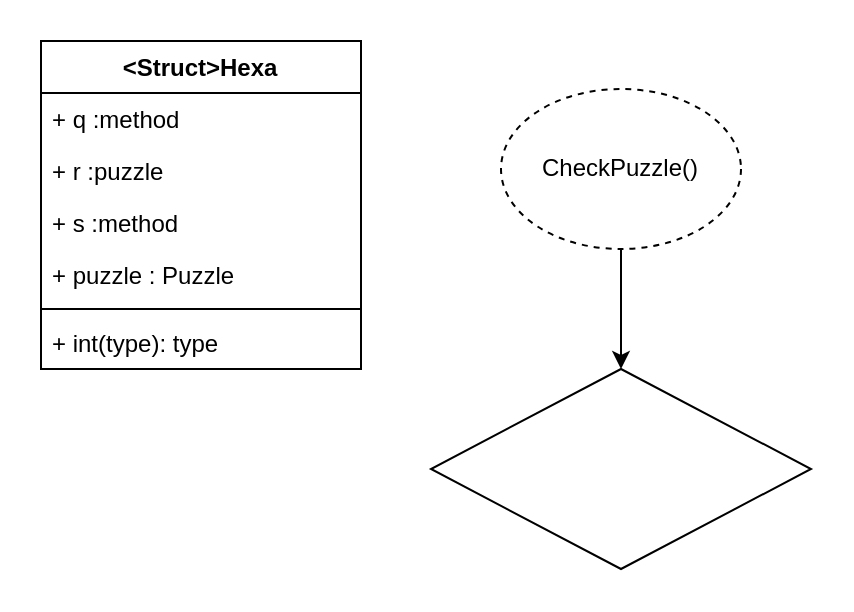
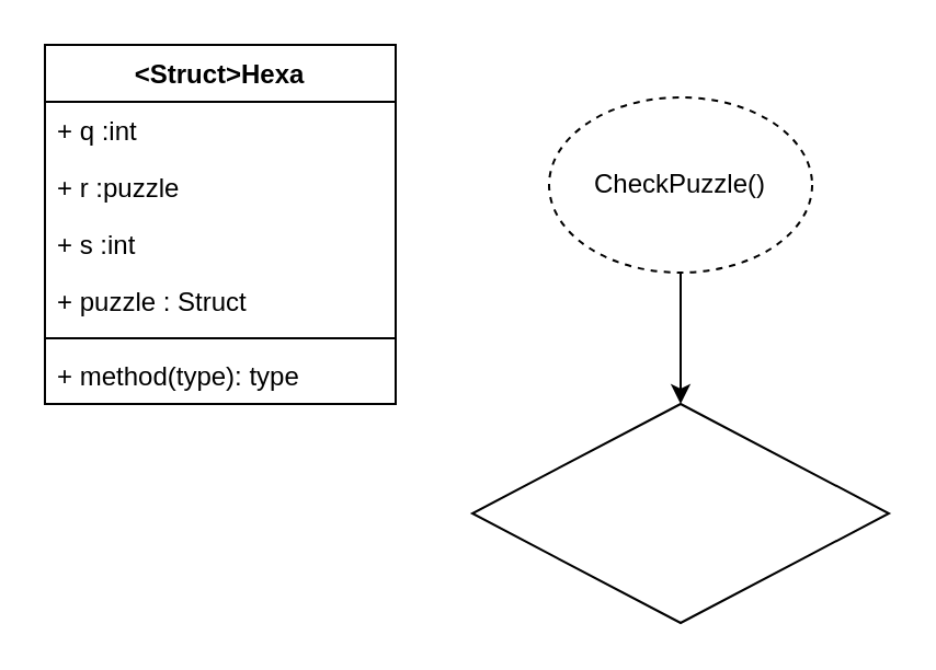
  <mxCell id="0" />
  <mxCell id="1" parent="0" />
  <mxCell id="2" style="edgeStyle=orthogonalEdgeStyle;rounded=0;orthogonalLoop=1;jettySize=auto;html=1;" parent="1" source="3" target="4" edge="1"><mxGeometry relative="1" as="geometry"><mxPoint x="310" y="174" as="targetPoint" /></mxGeometry></mxCell>
  <mxCell id="3" value="CheckPuzzle()" style="ellipse;whiteSpace=wrap;html=1;dashed=1;" parent="1" vertex="1"><mxGeometry x="250" y="44" width="120" height="80" as="geometry" /></mxCell>
  <mxCell id="4" value="" style="rhombus;whiteSpace=wrap;html=1;" parent="1" vertex="1"><mxGeometry x="215" y="184" width="190" height="100" as="geometry" /></mxCell>
  <mxCell id="5" value="&lt;Struct&gt;Hexa" style="swimlane;fontStyle=1;align=center;verticalAlign=top;childLayout=stackLayout;horizontal=1;startSize=26;horizontalStack=0;resizeParent=1;resizeParentMax=0;resizeLast=0;collapsible=1;marginBottom=0;" vertex="1" parent="1"><mxGeometry x="20" y="20" width="160" height="164" as="geometry" /></mxCell>
- <mxCell id="6" value="+ q :method" style="text;strokeColor=none;fillColor=none;align=left;verticalAlign=top;spacingLeft=4;spacingRight=4;overflow=hidden;rotatable=0;points=[[0,0.5],[1,0.5]];portConstraint=eastwest;" vertex="1" parent="5"><mxGeometry y="26" width="160" height="26" as="geometry" /></mxCell>
+ <mxCell id="6" value="+ q :int" style="text;strokeColor=none;fillColor=none;align=left;verticalAlign=top;spacingLeft=4;spacingRight=4;overflow=hidden;rotatable=0;points=[[0,0.5],[1,0.5]];portConstraint=eastwest;" vertex="1" parent="5"><mxGeometry y="26" width="160" height="26" as="geometry" /></mxCell>
  <mxCell id="7" value="+ r :puzzle" style="text;strokeColor=none;fillColor=none;align=left;verticalAlign=top;spacingLeft=4;spacingRight=4;overflow=hidden;rotatable=0;points=[[0,0.5],[1,0.5]];portConstraint=eastwest;" vertex="1" parent="5"><mxGeometry y="52" width="160" height="26" as="geometry" /></mxCell>
- <mxCell id="8" value="+ s :method" style="text;strokeColor=none;fillColor=none;align=left;verticalAlign=top;spacingLeft=4;spacingRight=4;overflow=hidden;rotatable=0;points=[[0,0.5],[1,0.5]];portConstraint=eastwest;" vertex="1" parent="5"><mxGeometry y="78" width="160" height="26" as="geometry" /></mxCell>
- <mxCell id="9" value="+ puzzle : Puzzle " style="text;strokeColor=none;fillColor=none;align=left;verticalAlign=top;spacingLeft=4;spacingRight=4;overflow=hidden;rotatable=0;points=[[0,0.5],[1,0.5]];portConstraint=eastwest;" vertex="1" parent="5"><mxGeometry y="104" width="160" height="26" as="geometry" /></mxCell>
+ <mxCell id="8" value="+ s :int" style="text;strokeColor=none;fillColor=none;align=left;verticalAlign=top;spacingLeft=4;spacingRight=4;overflow=hidden;rotatable=0;points=[[0,0.5],[1,0.5]];portConstraint=eastwest;" vertex="1" parent="5"><mxGeometry y="78" width="160" height="26" as="geometry" /></mxCell>
+ <mxCell id="9" value="+ puzzle : Struct " style="text;strokeColor=none;fillColor=none;align=left;verticalAlign=top;spacingLeft=4;spacingRight=4;overflow=hidden;rotatable=0;points=[[0,0.5],[1,0.5]];portConstraint=eastwest;" vertex="1" parent="5"><mxGeometry y="104" width="160" height="26" as="geometry" /></mxCell>
  <mxCell id="10" value="" style="line;strokeWidth=1;fillColor=none;align=left;verticalAlign=middle;spacingTop=-1;spacingLeft=3;spacingRight=3;rotatable=0;labelPosition=right;points=[];portConstraint=eastwest;" vertex="1" parent="5"><mxGeometry y="130" width="160" height="8" as="geometry" /></mxCell>
- <mxCell id="11" value="+ int(type): type" style="text;strokeColor=none;fillColor=none;align=left;verticalAlign=top;spacingLeft=4;spacingRight=4;overflow=hidden;rotatable=0;points=[[0,0.5],[1,0.5]];portConstraint=eastwest;" vertex="1" parent="5"><mxGeometry y="138" width="160" height="26" as="geometry" /></mxCell>
+ <mxCell id="11" value="+ method(type): type" style="text;strokeColor=none;fillColor=none;align=left;verticalAlign=top;spacingLeft=4;spacingRight=4;overflow=hidden;rotatable=0;points=[[0,0.5],[1,0.5]];portConstraint=eastwest;" vertex="1" parent="5"><mxGeometry y="138" width="160" height="26" as="geometry" /></mxCell>
